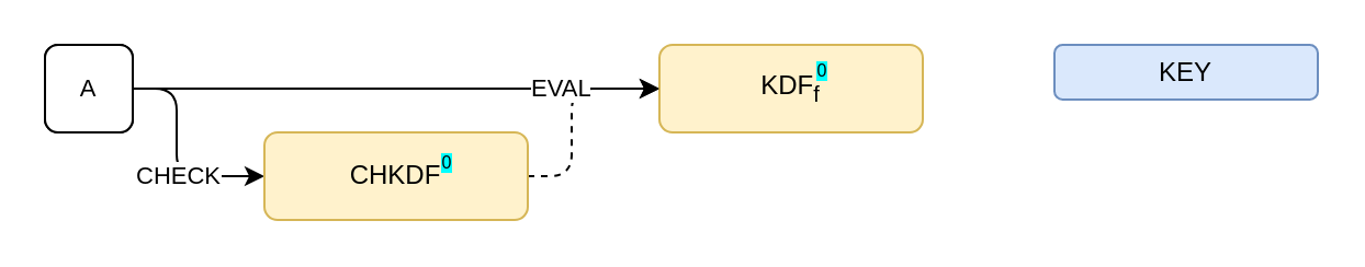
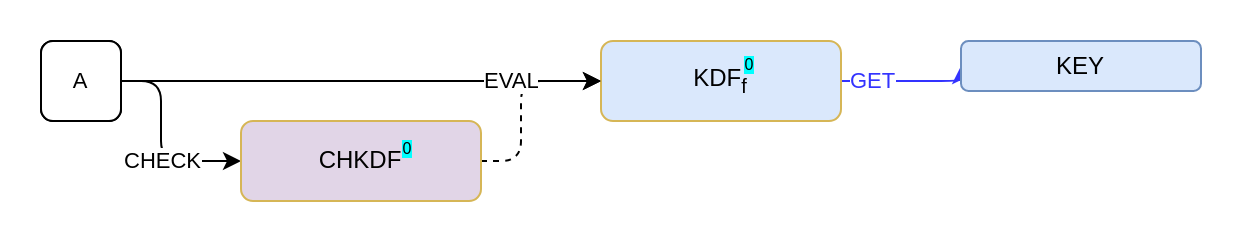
  <mxCell id="0" />
  <mxCell id="1" parent="0" />
  <mxCell id="2" style="edgeStyle=orthogonalEdgeStyle;rounded=1;orthogonalLoop=1;jettySize=auto;html=1;exitX=1;exitY=0.5;exitDx=0;exitDy=0;entryX=0;entryY=0.5;entryDx=0;entryDy=0;labelBackgroundColor=#ffffff;dashed=1;" edge="1" parent="1" source="11" target="5"><mxGeometry relative="1" as="geometry"><Array as="points"><mxPoint x="260" y="80" /><mxPoint x="260" y="40" /></Array></mxGeometry></mxCell>
+ <mxCell id="3" value="GET" style="edgeStyle=orthogonalEdgeStyle;rounded=1;orthogonalLoop=1;jettySize=auto;html=1;exitX=1;exitY=0.5;exitDx=0;exitDy=0;entryX=0;entryY=0.5;entryDx=0;entryDy=0;strokeColor=#3333FF;fontSize=11;fontColor=#3333FF;align=left;" parent="1" source="5" target="6" edge="1"><mxGeometry x="-0.333" y="-20" relative="1" as="geometry"><Array as="points"><mxPoint x="440" y="40" /><mxPoint x="440" y="40" /></Array><mxPoint x="-20" y="-20" as="offset" /></mxGeometry></mxCell>
  <mxCell id="4" value="&lt;font color=&quot;#000000&quot;&gt;A&lt;/font&gt;" style="rounded=1;whiteSpace=wrap;html=1;labelBackgroundColor=none;fontSize=11;fontColor=#3333FF;" parent="1" vertex="1"><mxGeometry x="20" y="20" width="40" height="40" as="geometry" /></mxCell>
- <mxCell id="5" value="KDF&lt;sub&gt;f&lt;/sub&gt;" style="rounded=1;whiteSpace=wrap;html=1;fillColor=#fff2cc;strokeColor=#d6b656;" parent="1" vertex="1"><mxGeometry x="300" y="20" width="120" height="40" as="geometry" /></mxCell>
+ <mxCell id="5" value="KDF&lt;sub&gt;f&lt;/sub&gt;" style="rounded=1;whiteSpace=wrap;html=1;fillColor=#dae8fc;strokeColor=#d6b656;" parent="1" vertex="1"><mxGeometry x="300" y="20" width="120" height="40" as="geometry" /></mxCell>
  <mxCell id="6" value="KEY" style="rounded=1;whiteSpace=wrap;html=1;fillColor=#dae8fc;strokeColor=#6c8ebf;" parent="1" vertex="1"><mxGeometry x="480" y="20" width="120" height="25" as="geometry" /></mxCell>
  <mxCell id="7" value="&lt;font style=&quot;background-color: rgb(0 , 255 , 255) ; font-size: 8px&quot;&gt;0&lt;/font&gt;" style="text;html=1;align=center;verticalAlign=middle;resizable=0;points=[];;autosize=1;" parent="1" vertex="1"><mxGeometry x="364" y="21" width="20" height="20" as="geometry" /></mxCell>
  <mxCell id="8" value="&lt;font color=&quot;#000000&quot;&gt;A&lt;/font&gt;" style="rounded=1;whiteSpace=wrap;html=1;labelBackgroundColor=none;fontSize=11;fontColor=#3333FF;" parent="1" vertex="1"><mxGeometry x="20" y="20" width="40" height="40" as="geometry" /></mxCell>
  <mxCell id="9" value="&lt;font color=&quot;#000000&quot;&gt;CHECK&lt;br&gt;&lt;/font&gt;" style="edgeStyle=orthogonalEdgeStyle;rounded=1;orthogonalLoop=1;jettySize=auto;html=1;entryX=0;entryY=0.5;entryDx=0;entryDy=0;strokeColor=#000000;fontSize=11;fontColor=#3333FF;align=left;exitX=1;exitY=0.5;exitDx=0;exitDy=0;labelBackgroundColor=#ffffff;" parent="1" source="8" target="11" edge="1"><mxGeometry x="0.2" y="-20" relative="1" as="geometry"><mxPoint x="60" y="39" as="sourcePoint" /><mxPoint x="-20" y="-20" as="offset" /><mxPoint x="120" y="40" as="targetPoint" /><Array as="points"><mxPoint x="80" y="40" /><mxPoint x="80" y="80" /></Array></mxGeometry></mxCell>
  <mxCell id="10" value="EVAL" style="edgeStyle=orthogonalEdgeStyle;rounded=0;orthogonalLoop=1;jettySize=auto;html=1;exitX=1;exitY=0.5;exitDx=0;exitDy=0;entryX=0;entryY=0.5;entryDx=0;entryDy=0;align=left;" parent="1" source="8" target="5" edge="1"><mxGeometry x="0.5" relative="1" as="geometry"><mxPoint as="offset" /><mxPoint x="240" y="40" as="sourcePoint" /></mxGeometry></mxCell>
- <mxCell id="11" value="CHKDF" style="rounded=1;whiteSpace=wrap;html=1;fillColor=#fff2cc;strokeColor=#d6b656;" vertex="1" parent="1"><mxGeometry x="120" y="60" width="120" height="40" as="geometry" /></mxCell>
+ <mxCell id="11" value="CHKDF" style="rounded=1;whiteSpace=wrap;html=1;fillColor=#e1d5e7;strokeColor=#d6b656;" vertex="1" parent="1"><mxGeometry x="120" y="60" width="120" height="40" as="geometry" /></mxCell>
  <mxCell id="12" value="&lt;font style=&quot;background-color: rgb(0 , 255 , 255) ; font-size: 8px&quot;&gt;0&lt;/font&gt;" style="text;html=1;align=center;verticalAlign=middle;resizable=0;points=[];;autosize=1;" vertex="1" parent="1"><mxGeometry x="193" y="63" width="20" height="20" as="geometry" /></mxCell>
